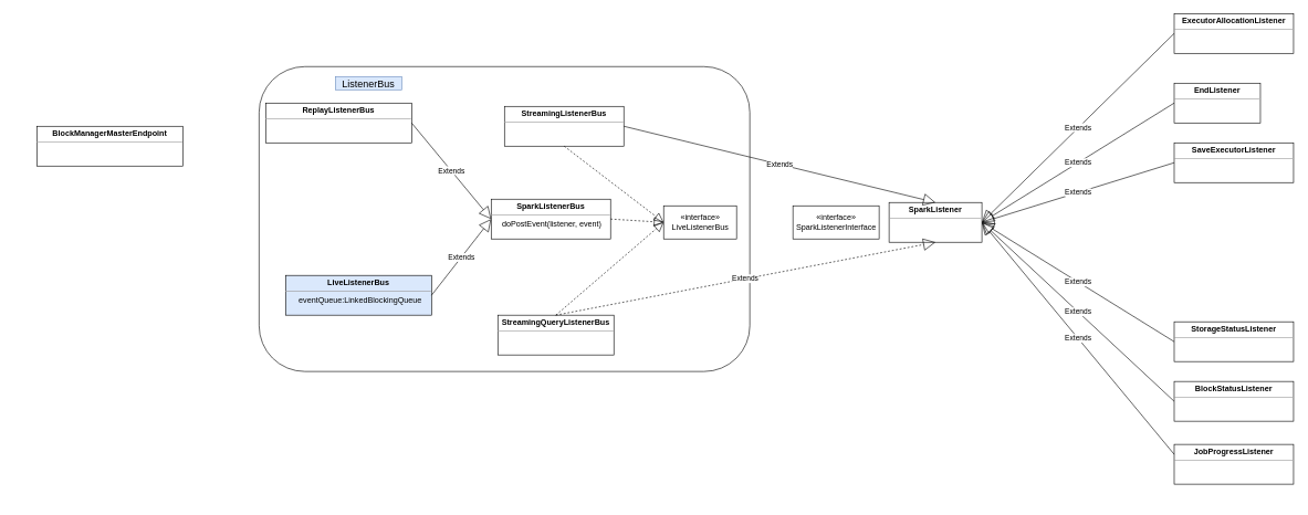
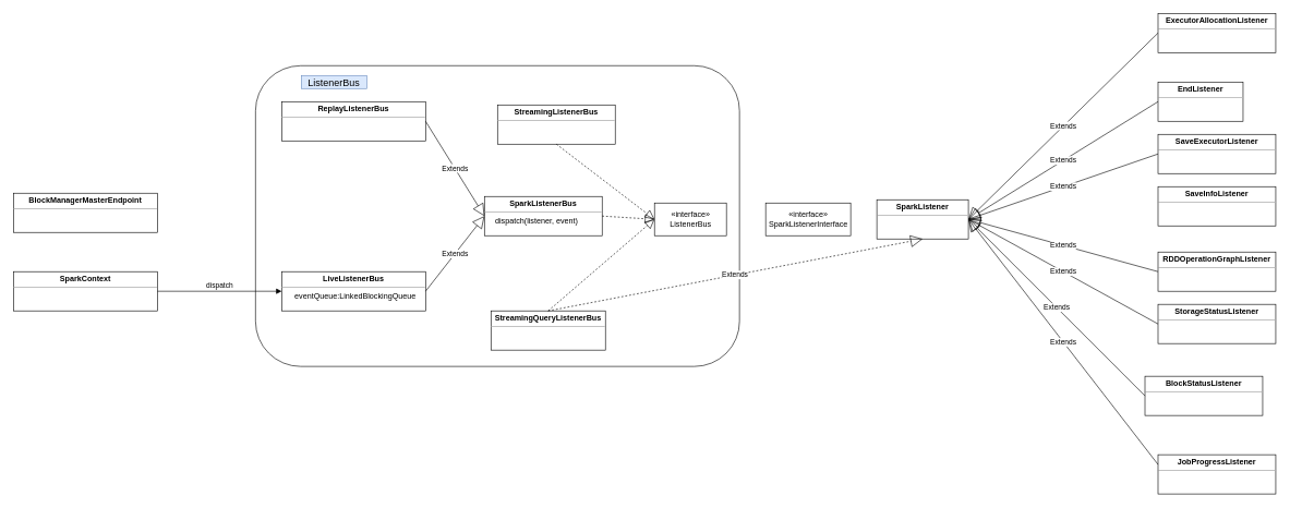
  <mxCell id="0" />
  <mxCell id="1" parent="0" />
  <mxCell id="2" value="" style="rounded=1;whiteSpace=wrap;html=1;fillColor=#ffffff;" vertex="1" parent="1"><mxGeometry x="390" y="100" width="740" height="460" as="geometry" /></mxCell>
- <mxCell id="3" value="«interface»&lt;br&gt;LiveListenerBus" style="html=1;" vertex="1" parent="1"><mxGeometry x="1000" y="310" width="110" height="50" as="geometry" /></mxCell>
- <mxCell id="4" value="&lt;p style=&quot;margin: 0px ; margin-top: 4px ; text-align: center&quot;&gt;&lt;b&gt;SparkListenerBus&lt;/b&gt;&lt;br&gt;&lt;/p&gt;&lt;hr size=&quot;1&quot;&gt;&lt;div style=&quot;height: 2px&quot;&gt;&amp;nbsp; &amp;nbsp; &amp;nbsp;doPostEvent(listener, event)&lt;/div&gt;" style="verticalAlign=top;align=left;overflow=fill;fontSize=12;fontFamily=Helvetica;html=1;" vertex="1" parent="1"><mxGeometry x="740" y="300" width="180" height="60" as="geometry" /></mxCell>
+ <mxCell id="3" value="«interface»&lt;br&gt;ListenerBus" style="html=1;" vertex="1" parent="1"><mxGeometry x="1000" y="310" width="110" height="50" as="geometry" /></mxCell>
+ <mxCell id="4" value="&lt;p style=&quot;margin: 0px ; margin-top: 4px ; text-align: center&quot;&gt;&lt;b&gt;SparkListenerBus&lt;/b&gt;&lt;br&gt;&lt;/p&gt;&lt;hr size=&quot;1&quot;&gt;&lt;div style=&quot;height: 2px&quot;&gt;&amp;nbsp; &amp;nbsp; &amp;nbsp;dispatch(listener, event)&lt;/div&gt;" style="verticalAlign=top;align=left;overflow=fill;fontSize=12;fontFamily=Helvetica;html=1;" vertex="1" parent="1"><mxGeometry x="740" y="300" width="180" height="60" as="geometry" /></mxCell>
  <mxCell id="5" value="" style="endArrow=block;dashed=1;endFill=0;endSize=12;html=1;entryX=0;entryY=0.5;entryDx=0;entryDy=0;exitX=1;exitY=0.5;exitDx=0;exitDy=0;" edge="1" parent="1" source="4" target="3"><mxGeometry width="160" relative="1" as="geometry"><mxPoint x="640" y="565" as="sourcePoint" /><mxPoint x="800" y="565" as="targetPoint" /></mxGeometry></mxCell>
- <mxCell id="6" value="«interface»&lt;br&gt;SparkListenerInterface" style="html=1;fillColor=#ffffff;" vertex="1" parent="1"><mxGeometry x="1195" y="310" width="130" height="50" as="geometry" /></mxCell>
+ <mxCell id="6" value="«interface»&lt;br&gt;SparkListenerInterface" style="html=1;fillColor=#ffffff;" vertex="1" parent="1"><mxGeometry x="1170" y="310" width="130" height="50" as="geometry" /></mxCell>
  <mxCell id="7" value="&lt;p style=&quot;margin: 0px ; margin-top: 4px ; text-align: center&quot;&gt;&lt;b&gt;SparkListener&lt;/b&gt;&lt;/p&gt;&lt;hr size=&quot;1&quot;&gt;&lt;div style=&quot;height: 2px&quot;&gt;&lt;/div&gt;" style="verticalAlign=top;align=left;overflow=fill;fontSize=12;fontFamily=Helvetica;html=1;" vertex="1" parent="1"><mxGeometry x="1340" y="305" width="140" height="60" as="geometry" /></mxCell>
  <mxCell id="8" value="&lt;p style=&quot;margin: 0px ; margin-top: 4px ; text-align: center&quot;&gt;&lt;b&gt;StreamingListenerBus&lt;/b&gt;&lt;/p&gt;&lt;hr size=&quot;1&quot;&gt;&lt;div style=&quot;height: 2px&quot;&gt;&lt;/div&gt;" style="verticalAlign=top;align=left;overflow=fill;fontSize=12;fontFamily=Helvetica;html=1;" vertex="1" parent="1"><mxGeometry x="760" y="160" width="180" height="60" as="geometry" /></mxCell>
  <mxCell id="9" value="" style="endArrow=block;dashed=1;endFill=0;endSize=12;html=1;exitX=0.5;exitY=1;exitDx=0;exitDy=0;" edge="1" parent="1" source="8"><mxGeometry width="160" relative="1" as="geometry"><mxPoint x="1155" y="265" as="sourcePoint" /><mxPoint x="1000" y="335" as="targetPoint" /></mxGeometry></mxCell>
- <mxCell id="10" value="&lt;p style=&quot;margin: 0px ; margin-top: 4px ; text-align: center&quot;&gt;&lt;b&gt;LiveListenerBus&lt;/b&gt;&lt;br&gt;&lt;/p&gt;&lt;hr size=&quot;1&quot;&gt;&lt;div style=&quot;height: 2px&quot;&gt;&amp;nbsp; &amp;nbsp; &amp;nbsp; eventQueue:LinkedBlockingQueue&lt;/div&gt;" style="verticalAlign=top;align=left;overflow=fill;fontSize=12;fontFamily=Helvetica;html=1;fillColor=#dae8fc;" vertex="1" parent="1"><mxGeometry x="430" y="415" width="220" height="60" as="geometry" /></mxCell>
+ <mxCell id="10" value="&lt;p style=&quot;margin: 0px ; margin-top: 4px ; text-align: center&quot;&gt;&lt;b&gt;LiveListenerBus&lt;/b&gt;&lt;br&gt;&lt;/p&gt;&lt;hr size=&quot;1&quot;&gt;&lt;div style=&quot;height: 2px&quot;&gt;&amp;nbsp; &amp;nbsp; &amp;nbsp; eventQueue:LinkedBlockingQueue&lt;/div&gt;" style="verticalAlign=top;align=left;overflow=fill;fontSize=12;fontFamily=Helvetica;html=1;" vertex="1" parent="1"><mxGeometry x="430" y="415" width="220" height="60" as="geometry" /></mxCell>
  <mxCell id="11" value="Extends" style="endArrow=block;endSize=16;endFill=0;html=1;entryX=0;entryY=0.5;entryDx=0;entryDy=0;exitX=1;exitY=0.5;exitDx=0;exitDy=0;" edge="1" parent="1" source="10" target="4"><mxGeometry width="160" relative="1" as="geometry"><mxPoint x="790" y="355" as="sourcePoint" /><mxPoint x="950" y="355" as="targetPoint" /></mxGeometry></mxCell>
- <mxCell id="12" value="Extends" style="endArrow=block;endSize=16;endFill=0;html=1;entryX=0.5;entryY=0;entryDx=0;entryDy=0;exitX=1;exitY=0.5;exitDx=0;exitDy=0;" edge="1" parent="1" source="8" target="7"><mxGeometry width="160" relative="1" as="geometry"><mxPoint x="810" y="385" as="sourcePoint" /><mxPoint x="810" y="325" as="targetPoint" /></mxGeometry></mxCell>
- <mxCell id="13" value="&lt;p style=&quot;margin: 0px ; margin-top: 4px ; text-align: center&quot;&gt;&lt;b&gt;ReplayListenerBus&lt;/b&gt;&lt;br&gt;&lt;/p&gt;&lt;hr size=&quot;1&quot;&gt;&lt;div style=&quot;height: 2px&quot;&gt;&amp;nbsp; &amp;nbsp; &amp;nbsp;&amp;nbsp;&lt;/div&gt;" style="verticalAlign=top;align=left;overflow=fill;fontSize=12;fontFamily=Helvetica;html=1;" vertex="1" parent="1"><mxGeometry x="400" y="155" width="220" height="60" as="geometry" /></mxCell>
+ <mxCell id="13" value="&lt;p style=&quot;margin: 0px ; margin-top: 4px ; text-align: center&quot;&gt;&lt;b&gt;ReplayListenerBus&lt;/b&gt;&lt;br&gt;&lt;/p&gt;&lt;hr size=&quot;1&quot;&gt;&lt;div style=&quot;height: 2px&quot;&gt;&amp;nbsp; &amp;nbsp; &amp;nbsp;&amp;nbsp;&lt;/div&gt;" style="verticalAlign=top;align=left;overflow=fill;fontSize=12;fontFamily=Helvetica;html=1;" vertex="1" parent="1"><mxGeometry x="430" y="155" width="220" height="60" as="geometry" /></mxCell>
  <mxCell id="14" value="Extends" style="endArrow=block;endSize=16;endFill=0;html=1;exitX=1;exitY=0.5;exitDx=0;exitDy=0;entryX=0;entryY=0.5;entryDx=0;entryDy=0;" edge="1" parent="1" source="13" target="4"><mxGeometry width="160" relative="1" as="geometry"><mxPoint x="710" y="355" as="sourcePoint" /><mxPoint x="670" y="275" as="targetPoint" /></mxGeometry></mxCell>
  <mxCell id="15" value="&lt;p style=&quot;margin: 0px ; margin-top: 4px ; text-align: center&quot;&gt;&lt;b&gt;StreamingQueryListenerBus&lt;/b&gt;&lt;/p&gt;&lt;hr size=&quot;1&quot;&gt;&lt;div style=&quot;height: 2px&quot;&gt;&lt;/div&gt;" style="verticalAlign=top;align=left;overflow=fill;fontSize=12;fontFamily=Helvetica;html=1;" vertex="1" parent="1"><mxGeometry x="750" y="475" width="175" height="60" as="geometry" /></mxCell>
  <mxCell id="16" value="" style="endArrow=block;dashed=1;endFill=0;endSize=12;html=1;exitX=0.5;exitY=0;exitDx=0;exitDy=0;entryX=0;entryY=0.5;entryDx=0;entryDy=0;" edge="1" parent="1" source="15" target="3"><mxGeometry width="160" relative="1" as="geometry"><mxPoint x="1160" y="385" as="sourcePoint" /><mxPoint x="960" y="135" as="targetPoint" /></mxGeometry></mxCell>
  <mxCell id="17" value="Extends" style="endArrow=block;endSize=16;endFill=0;html=1;exitX=0.5;exitY=0;exitDx=0;exitDy=0;entryX=0.5;entryY=1;entryDx=0;entryDy=0;dashed=1;" edge="1" parent="1" source="15" target="7"><mxGeometry width="160" relative="1" as="geometry"><mxPoint x="1230" y="385" as="sourcePoint" /><mxPoint x="1350" y="315" as="targetPoint" /></mxGeometry></mxCell>
  <mxCell id="18" value="&lt;p style=&quot;margin: 0px ; margin-top: 4px ; text-align: center&quot;&gt;&lt;b&gt;ExecutorAllocationListener&lt;/b&gt;&lt;/p&gt;&lt;hr size=&quot;1&quot;&gt;&lt;div style=&quot;height: 2px&quot;&gt;&lt;/div&gt;" style="verticalAlign=top;align=left;overflow=fill;fontSize=12;fontFamily=Helvetica;html=1;" vertex="1" parent="1"><mxGeometry x="1770" y="20" width="180" height="60" as="geometry" /></mxCell>
  <mxCell id="19" value="Extends" style="endArrow=block;endSize=16;endFill=0;html=1;exitX=0;exitY=0.5;exitDx=0;exitDy=0;" edge="1" parent="1" source="18"><mxGeometry width="160" relative="1" as="geometry"><mxPoint x="1177.5" y="625" as="sourcePoint" /><mxPoint x="1480" y="335" as="targetPoint" /></mxGeometry></mxCell>
- <mxCell id="20" value="&lt;p style=&quot;margin: 0px ; margin-top: 4px ; text-align: center&quot;&gt;&lt;b&gt;JobProgre&lt;/b&gt;&lt;b&gt;ssListener&lt;/b&gt;&lt;/p&gt;&lt;hr size=&quot;1&quot;&gt;&lt;div style=&quot;height: 2px&quot;&gt;&lt;/div&gt;" style="verticalAlign=top;align=left;overflow=fill;fontSize=12;fontFamily=Helvetica;html=1;" vertex="1" parent="1"><mxGeometry x="1770" y="670" width="180" height="60" as="geometry" /></mxCell>
+ <mxCell id="20" value="&lt;p style=&quot;margin: 0px ; margin-top: 4px ; text-align: center&quot;&gt;&lt;b&gt;JobProgre&lt;/b&gt;&lt;b&gt;ssListener&lt;/b&gt;&lt;/p&gt;&lt;hr size=&quot;1&quot;&gt;&lt;div style=&quot;height: 2px&quot;&gt;&lt;/div&gt;" style="verticalAlign=top;align=left;overflow=fill;fontSize=12;fontFamily=Helvetica;html=1;" vertex="1" parent="1"><mxGeometry x="1770" y="695" width="180" height="60" as="geometry" /></mxCell>
  <mxCell id="21" value="Extends" style="endArrow=block;endSize=16;endFill=0;html=1;exitX=0;exitY=0.25;exitDx=0;exitDy=0;" edge="1" parent="1" source="20"><mxGeometry width="160" relative="1" as="geometry"><mxPoint x="1350" y="405" as="sourcePoint" /><mxPoint x="1480" y="335" as="targetPoint" /></mxGeometry></mxCell>
- <mxCell id="22" value="&lt;p style=&quot;margin: 0px ; margin-top: 4px ; text-align: center&quot;&gt;&lt;b&gt;BlockStatusListener&lt;/b&gt;&lt;/p&gt;&lt;hr size=&quot;1&quot;&gt;&lt;div style=&quot;height: 2px&quot;&gt;&lt;/div&gt;" style="verticalAlign=top;align=left;overflow=fill;fontSize=12;fontFamily=Helvetica;html=1;" vertex="1" parent="1"><mxGeometry x="1770" y="575" width="180" height="60" as="geometry" /></mxCell>
- <mxCell id="23" value="&lt;p style=&quot;margin: 0px ; margin-top: 4px ; text-align: center&quot;&gt;&lt;b&gt;StorageStatusListener&lt;/b&gt;&lt;/p&gt;&lt;hr size=&quot;1&quot;&gt;&lt;div style=&quot;height: 2px&quot;&gt;&lt;/div&gt;" style="verticalAlign=top;align=left;overflow=fill;fontSize=12;fontFamily=Helvetica;html=1;" vertex="1" parent="1"><mxGeometry x="1770" y="485" width="180" height="60" as="geometry" /></mxCell>
+ <mxCell id="22" value="&lt;p style=&quot;margin: 0px ; margin-top: 4px ; text-align: center&quot;&gt;&lt;b&gt;BlockStatusListener&lt;/b&gt;&lt;/p&gt;&lt;hr size=&quot;1&quot;&gt;&lt;div style=&quot;height: 2px&quot;&gt;&lt;/div&gt;" style="verticalAlign=top;align=left;overflow=fill;fontSize=12;fontFamily=Helvetica;html=1;" vertex="1" parent="1"><mxGeometry x="1750" y="575" width="180" height="60" as="geometry" /></mxCell>
+ <mxCell id="23" value="&lt;p style=&quot;margin: 0px ; margin-top: 4px ; text-align: center&quot;&gt;&lt;b&gt;StorageStatusListener&lt;/b&gt;&lt;/p&gt;&lt;hr size=&quot;1&quot;&gt;&lt;div style=&quot;height: 2px&quot;&gt;&lt;/div&gt;" style="verticalAlign=top;align=left;overflow=fill;fontSize=12;fontFamily=Helvetica;html=1;" vertex="1" parent="1"><mxGeometry x="1770" y="465" width="180" height="60" as="geometry" /></mxCell>
+ <mxCell id="24" value="&lt;p style=&quot;margin: 0px ; margin-top: 4px ; text-align: center&quot;&gt;&lt;b&gt;RDDOperationGraphListener&lt;/b&gt;&lt;/p&gt;&lt;hr size=&quot;1&quot;&gt;&lt;div style=&quot;height: 2px&quot;&gt;&lt;/div&gt;" style="verticalAlign=top;align=left;overflow=fill;fontSize=12;fontFamily=Helvetica;html=1;" vertex="1" parent="1"><mxGeometry x="1770" y="385" width="180" height="60" as="geometry" /></mxCell>
  <mxCell id="25" value="Extends" style="endArrow=block;endSize=16;endFill=0;html=1;exitX=0;exitY=0.5;exitDx=0;exitDy=0;entryX=1;entryY=0.5;entryDx=0;entryDy=0;" edge="1" parent="1" source="22" target="7"><mxGeometry width="160" relative="1" as="geometry"><mxPoint x="1780" y="720" as="sourcePoint" /><mxPoint x="1490" y="375" as="targetPoint" /></mxGeometry></mxCell>
  <mxCell id="26" value="Extends" style="endArrow=block;endSize=16;endFill=0;html=1;exitX=0;exitY=0.5;exitDx=0;exitDy=0;entryX=1;entryY=0.5;entryDx=0;entryDy=0;" edge="1" parent="1" source="23" target="7"><mxGeometry width="160" relative="1" as="geometry"><mxPoint x="1780" y="615" as="sourcePoint" /><mxPoint x="1490" y="375" as="targetPoint" /></mxGeometry></mxCell>
- <mxCell id="29" value="&lt;p style=&quot;margin: 0px ; margin-top: 4px ; text-align: center&quot;&gt;&lt;b&gt;SaveExecutorListener&lt;/b&gt;&lt;/p&gt;&lt;hr size=&quot;1&quot;&gt;&lt;div style=&quot;height: 2px&quot;&gt;&lt;/div&gt;" style="verticalAlign=top;align=left;overflow=fill;fontSize=12;fontFamily=Helvetica;html=1;" vertex="1" parent="1"><mxGeometry x="1770" y="215" width="180" height="60" as="geometry" /></mxCell>
+ <mxCell id="27" value="Extends" style="endArrow=block;endSize=16;endFill=0;html=1;exitX=0;exitY=0.5;exitDx=0;exitDy=0;entryX=1;entryY=0.5;entryDx=0;entryDy=0;" edge="1" parent="1" source="24" target="7"><mxGeometry width="160" relative="1" as="geometry"><mxPoint x="1790" y="625" as="sourcePoint" /><mxPoint x="1500" y="385" as="targetPoint" /></mxGeometry></mxCell>
+ <mxCell id="28" value="&lt;p style=&quot;margin: 0px ; margin-top: 4px ; text-align: center&quot;&gt;&lt;b&gt;SaveInfoListener&lt;/b&gt;&lt;/p&gt;&lt;hr size=&quot;1&quot;&gt;&lt;div style=&quot;height: 2px&quot;&gt;&lt;/div&gt;" style="verticalAlign=top;align=left;overflow=fill;fontSize=12;fontFamily=Helvetica;html=1;" vertex="1" parent="1"><mxGeometry x="1770" y="285" width="180" height="60" as="geometry" /></mxCell>
+ <mxCell id="29" value="&lt;p style=&quot;margin: 0px ; margin-top: 4px ; text-align: center&quot;&gt;&lt;b&gt;SaveExecutorListener&lt;/b&gt;&lt;/p&gt;&lt;hr size=&quot;1&quot;&gt;&lt;div style=&quot;height: 2px&quot;&gt;&lt;/div&gt;" style="verticalAlign=top;align=left;overflow=fill;fontSize=12;fontFamily=Helvetica;html=1;" vertex="1" parent="1"><mxGeometry x="1770" y="205" width="180" height="60" as="geometry" /></mxCell>
  <mxCell id="30" value="&lt;p style=&quot;margin: 0px ; margin-top: 4px ; text-align: center&quot;&gt;&lt;b&gt;EndListener&lt;/b&gt;&lt;/p&gt;&lt;hr size=&quot;1&quot;&gt;&lt;div style=&quot;height: 2px&quot;&gt;&lt;/div&gt;" style="verticalAlign=top;align=left;overflow=fill;fontSize=12;fontFamily=Helvetica;html=1;" vertex="1" parent="1"><mxGeometry x="1770" y="125" width="130" height="60" as="geometry" /></mxCell>
  <mxCell id="31" value="Extends" style="endArrow=block;endSize=16;endFill=0;html=1;exitX=0;exitY=0.5;exitDx=0;exitDy=0;" edge="1" parent="1" source="29"><mxGeometry width="160" relative="1" as="geometry"><mxPoint x="1790" y="435" as="sourcePoint" /><mxPoint x="1480" y="335" as="targetPoint" /></mxGeometry></mxCell>
  <mxCell id="32" value="Extends" style="endArrow=block;endSize=16;endFill=0;html=1;exitX=0;exitY=0.5;exitDx=0;exitDy=0;" edge="1" parent="1" source="30"><mxGeometry width="160" relative="1" as="geometry"><mxPoint x="1800" y="445" as="sourcePoint" /><mxPoint x="1480" y="335" as="targetPoint" /></mxGeometry></mxCell>
- <mxCell id="35" value="&lt;p style=&quot;margin: 0px ; margin-top: 4px ; text-align: center&quot;&gt;&lt;b&gt;BlockManagerMasterEndpoint&lt;/b&gt;&lt;br&gt;&lt;/p&gt;&lt;hr size=&quot;1&quot;&gt;&lt;div style=&quot;height: 2px&quot;&gt;&amp;nbsp; &amp;nbsp; &amp;nbsp;&amp;nbsp;&lt;/div&gt;" style="verticalAlign=top;align=left;overflow=fill;fontSize=12;fontFamily=Helvetica;html=1;" vertex="1" parent="1"><mxGeometry x="55" y="190" width="220" height="60" as="geometry" /></mxCell>
- <mxCell id="36" value="ListenerBus" style="text;html=1;strokeColor=#6c8ebf;fillColor=#dae8fc;align=center;verticalAlign=middle;whiteSpace=wrap;rounded=0;fontSize=15;" vertex="1" parent="1"><mxGeometry x="505" y="115" width="100" height="20" as="geometry" /></mxCell>
+ <mxCell id="33" value="&lt;p style=&quot;margin: 0px ; margin-top: 4px ; text-align: center&quot;&gt;&lt;b&gt;SparkContext&lt;/b&gt;&lt;br&gt;&lt;/p&gt;&lt;hr size=&quot;1&quot;&gt;&lt;div style=&quot;height: 2px&quot;&gt;&amp;nbsp; &amp;nbsp; &amp;nbsp;&amp;nbsp;&lt;/div&gt;" style="verticalAlign=top;align=left;overflow=fill;fontSize=12;fontFamily=Helvetica;html=1;" vertex="1" parent="1"><mxGeometry x="20" y="415" width="220" height="60" as="geometry" /></mxCell>
+ <mxCell id="34" value="dispatch" style="html=1;verticalAlign=bottom;endArrow=block;exitX=1;exitY=0.5;exitDx=0;exitDy=0;entryX=0;entryY=0.5;entryDx=0;entryDy=0;" edge="1" parent="1" source="33" target="10"><mxGeometry width="80" relative="1" as="geometry"><mxPoint x="500" y="405" as="sourcePoint" /><mxPoint x="580" y="405" as="targetPoint" /></mxGeometry></mxCell>
+ <mxCell id="35" value="&lt;p style=&quot;margin: 0px ; margin-top: 4px ; text-align: center&quot;&gt;&lt;b&gt;BlockManagerMasterEndpoint&lt;/b&gt;&lt;br&gt;&lt;/p&gt;&lt;hr size=&quot;1&quot;&gt;&lt;div style=&quot;height: 2px&quot;&gt;&amp;nbsp; &amp;nbsp; &amp;nbsp;&amp;nbsp;&lt;/div&gt;" style="verticalAlign=top;align=left;overflow=fill;fontSize=12;fontFamily=Helvetica;html=1;" vertex="1" parent="1"><mxGeometry x="20" y="295" width="220" height="60" as="geometry" /></mxCell>
+ <mxCell id="36" value="ListenerBus" style="text;html=1;strokeColor=#6c8ebf;fillColor=#dae8fc;align=center;verticalAlign=middle;whiteSpace=wrap;rounded=0;fontSize=15;" vertex="1" parent="1"><mxGeometry x="460" y="115" width="100" height="20" as="geometry" /></mxCell>
